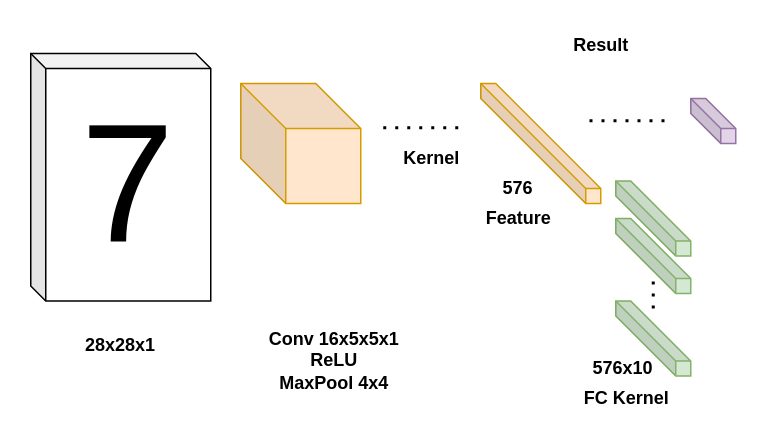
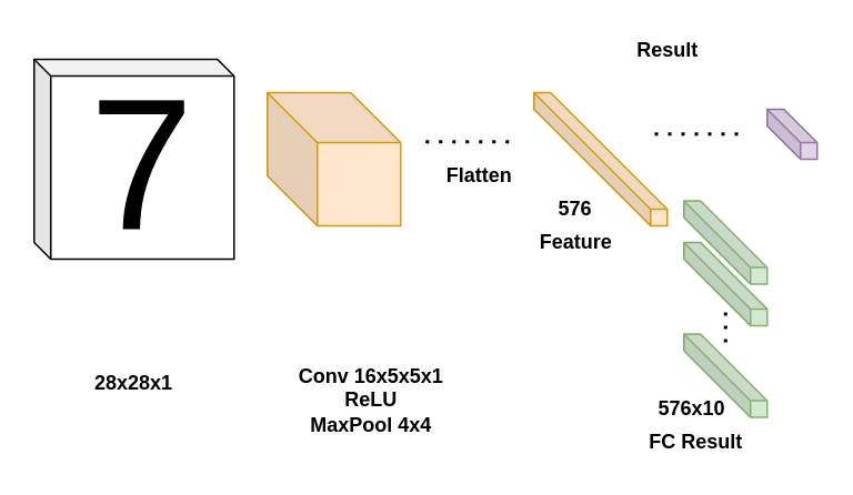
  <mxCell id="0" />
  <mxCell id="1" parent="0" />
- <mxCell id="2" value="7" style="shape=cube;whiteSpace=wrap;html=1;boundedLbl=1;backgroundOutline=1;darkOpacity=0.05;darkOpacity2=0.1;size=10;fontSize=112;" parent="1" vertex="1"><mxGeometry x="20" y="35" width="120" height="165" as="geometry" /></mxCell>
+ <mxCell id="2" value="7" style="shape=cube;whiteSpace=wrap;html=1;boundedLbl=1;backgroundOutline=1;darkOpacity=0.05;darkOpacity2=0.1;size=10;fontSize=112;" parent="1" vertex="1"><mxGeometry x="20" y="35" width="120" height="120" as="geometry" /></mxCell>
  <mxCell id="3" value="" style="shape=cube;whiteSpace=wrap;html=1;boundedLbl=1;backgroundOutline=1;darkOpacity=0.05;darkOpacity2=0.1;fontSize=112;size=70;fillColor=#ffe6cc;strokeColor=#d79b00;" parent="1" vertex="1"><mxGeometry x="320" y="55" width="80" height="80" as="geometry" /></mxCell>
  <mxCell id="4" value="&lt;font style=&quot;font-size: 12px&quot;&gt;576&lt;br&gt;&lt;/font&gt;" style="text;html=1;strokeColor=none;fillColor=none;align=center;verticalAlign=middle;whiteSpace=wrap;rounded=0;fontSize=12;fontStyle=1" parent="1" vertex="1"><mxGeometry x="310" y="115" width="70" height="20" as="geometry" /></mxCell>
  <mxCell id="5" value="&lt;font style=&quot;font-size: 12px&quot;&gt;28x28x1&lt;br&gt;&lt;/font&gt;" style="text;html=1;strokeColor=none;fillColor=none;align=center;verticalAlign=middle;whiteSpace=wrap;rounded=0;fontSize=12;fontStyle=1" parent="1" vertex="1"><mxGeometry x="25" y="220" width="110" height="20" as="geometry" /></mxCell>
  <mxCell id="6" value="" style="shape=cube;whiteSpace=wrap;html=1;boundedLbl=1;backgroundOutline=1;darkOpacity=0.05;darkOpacity2=0.1;fontSize=112;size=20;fillColor=#e1d5e7;strokeColor=#9673a6;" parent="1" vertex="1"><mxGeometry x="460" y="65" width="30" height="30" as="geometry" /></mxCell>
  <mxCell id="7" value="" style="endArrow=none;dashed=1;html=1;dashPattern=1 3;strokeWidth=2;fontSize=12;" parent="1" edge="1"><mxGeometry width="50" height="50" relative="1" as="geometry"><mxPoint x="435" y="205" as="sourcePoint" /><mxPoint x="435" y="185" as="targetPoint" /></mxGeometry></mxCell>
  <mxCell id="8" value="&lt;font style=&quot;font-size: 12px&quot;&gt;576x10&lt;br&gt;&lt;/font&gt;" style="text;html=1;strokeColor=none;fillColor=none;align=center;verticalAlign=middle;whiteSpace=wrap;rounded=0;fontSize=12;fontStyle=1" parent="1" vertex="1"><mxGeometry x="380" y="235" width="70" height="20" as="geometry" /></mxCell>
  <mxCell id="9" value="" style="shape=cube;whiteSpace=wrap;html=1;boundedLbl=1;backgroundOutline=1;darkOpacity=0.05;darkOpacity2=0.1;fontSize=112;size=40;fillColor=#d5e8d4;strokeColor=#82b366;" parent="1" vertex="1"><mxGeometry x="410" y="200" width="50" height="50" as="geometry" /></mxCell>
  <mxCell id="10" value="" style="shape=cube;whiteSpace=wrap;html=1;boundedLbl=1;backgroundOutline=1;darkOpacity=0.05;darkOpacity2=0.1;fontSize=112;size=40;fillColor=#d5e8d4;strokeColor=#82b366;" parent="1" vertex="1"><mxGeometry x="410" y="145" width="50" height="50" as="geometry" /></mxCell>
  <mxCell id="11" value="" style="shape=cube;whiteSpace=wrap;html=1;boundedLbl=1;backgroundOutline=1;darkOpacity=0.05;darkOpacity2=0.1;fontSize=112;size=40;fillColor=#d5e8d4;strokeColor=#82b366;" parent="1" vertex="1"><mxGeometry x="410" y="120" width="50" height="50" as="geometry" /></mxCell>
- <mxCell id="12" value="FC Kernel" style="text;html=1;strokeColor=none;fillColor=none;align=center;verticalAlign=middle;whiteSpace=wrap;rounded=0;fontSize=12;fontStyle=1" parent="1" vertex="1"><mxGeometry x="385" y="255" width="65" height="20" as="geometry" /></mxCell>
+ <mxCell id="12" value="FC Result" style="text;html=1;strokeColor=none;fillColor=none;align=center;verticalAlign=middle;whiteSpace=wrap;rounded=0;fontSize=12;fontStyle=1" parent="1" vertex="1"><mxGeometry x="385" y="255" width="65" height="20" as="geometry" /></mxCell>
  <mxCell id="13" value="Feature" style="text;html=1;strokeColor=none;fillColor=none;align=center;verticalAlign=middle;whiteSpace=wrap;rounded=0;fontSize=12;fontStyle=1" parent="1" vertex="1"><mxGeometry x="313" y="135" width="65" height="20" as="geometry" /></mxCell>
  <mxCell id="14" value="Result" style="text;html=1;strokeColor=none;fillColor=none;align=center;verticalAlign=middle;whiteSpace=wrap;rounded=0;fontSize=12;fontStyle=1" parent="1" vertex="1"><mxGeometry x="367.5" y="20" width="65" height="20" as="geometry" /></mxCell>
  <mxCell id="15" value="" style="endArrow=none;dashed=1;html=1;dashPattern=1 3;strokeWidth=2;fontSize=12;" parent="1" edge="1"><mxGeometry width="50" height="50" relative="1" as="geometry"><mxPoint x="255" y="84.52" as="sourcePoint" /><mxPoint x="305" y="84.52" as="targetPoint" /></mxGeometry></mxCell>
  <mxCell id="16" value="" style="endArrow=none;dashed=1;html=1;dashPattern=1 3;strokeWidth=2;fontSize=12;" parent="1" edge="1"><mxGeometry width="50" height="50" relative="1" as="geometry"><mxPoint x="392.5" y="79.76" as="sourcePoint" /><mxPoint x="442.5" y="79.76" as="targetPoint" /></mxGeometry></mxCell>
- <mxCell id="17" value="Kernel" style="text;html=1;strokeColor=none;fillColor=none;align=center;verticalAlign=middle;whiteSpace=wrap;rounded=0;fontSize=12;fontStyle=1" parent="1" vertex="1"><mxGeometry x="255" y="95" width="65" height="20" as="geometry" /></mxCell>
+ <mxCell id="17" value="Flatten" style="text;html=1;strokeColor=none;fillColor=none;align=center;verticalAlign=middle;whiteSpace=wrap;rounded=0;fontSize=12;fontStyle=1" parent="1" vertex="1"><mxGeometry x="255" y="95" width="65" height="20" as="geometry" /></mxCell>
  <mxCell id="18" value="" style="shape=cube;whiteSpace=wrap;html=1;boundedLbl=1;backgroundOutline=1;darkOpacity=0.05;darkOpacity2=0.1;fontSize=112;size=30;fillColor=#ffe6cc;strokeColor=#d79b00;" vertex="1" parent="1"><mxGeometry x="160" y="55" width="80" height="80" as="geometry" /></mxCell>
  <mxCell id="19" value="Conv 16x5x5x1&lt;br&gt;ReLU&lt;br&gt;MaxPool 4x4" style="text;html=1;strokeColor=none;fillColor=none;align=center;verticalAlign=middle;whiteSpace=wrap;rounded=0;fontSize=12;fontStyle=1" vertex="1" parent="1"><mxGeometry x="175" y="215" width="95" height="50" as="geometry" /></mxCell>
